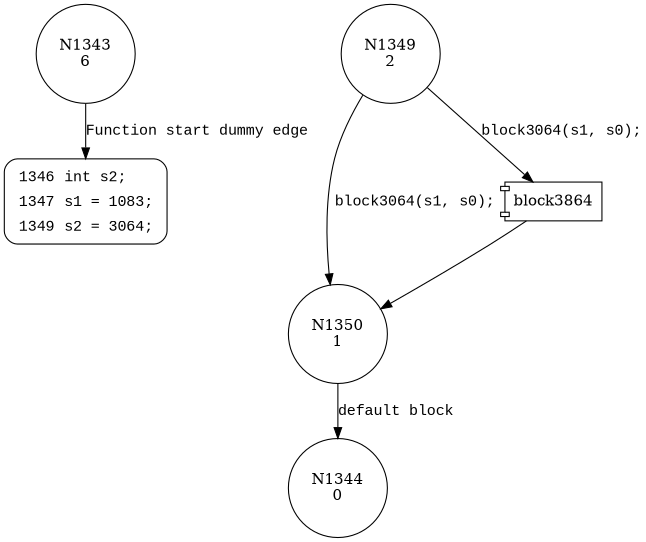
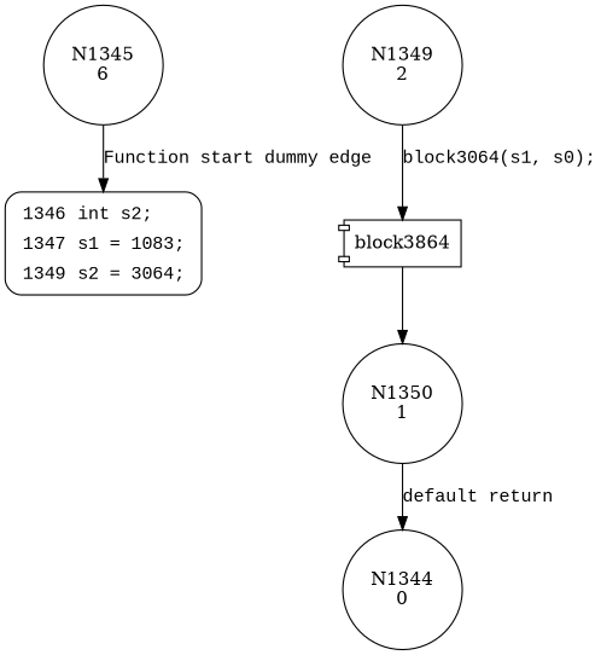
  digraph {
    node [shape=circle]
    edge [fontname="Courier New"]
-   n1 [label="N1343\n6"]
+   n1 [label="N1345\n6"]
    n2 [fillcolor=white fontname="Courier New" label=<<table border="0" cellborder="0" cellpadding="3" bgcolor="white"><tr><td align="right">1346</td><td align="left">int s2;</td></tr><tr><td align="right">1347</td><td align="left">s1 = 1083;</td></tr><tr><td align="right">1349</td><td align="left">s2 = 3064;</td></tr></table>> penwidth=1 shape=Mrecord style="filled,bold"]
    n3 [label="N1349\n2"]
    n4 [label="N1350\n1"]
    n5 [label=block3864 shape=component]
    n6 [label="N1344\n0"]
    n1 -> n2 [label="Function start dummy edge"]
-   n3 -> n4 [label="block3064(s1, s0);"]
    n3 -> n5 [label="block3064(s1, s0);"]
-   n4 -> n6 [label="default block"]
+   n4 -> n6 [label="default return"]
    n5 -> n4
  }
